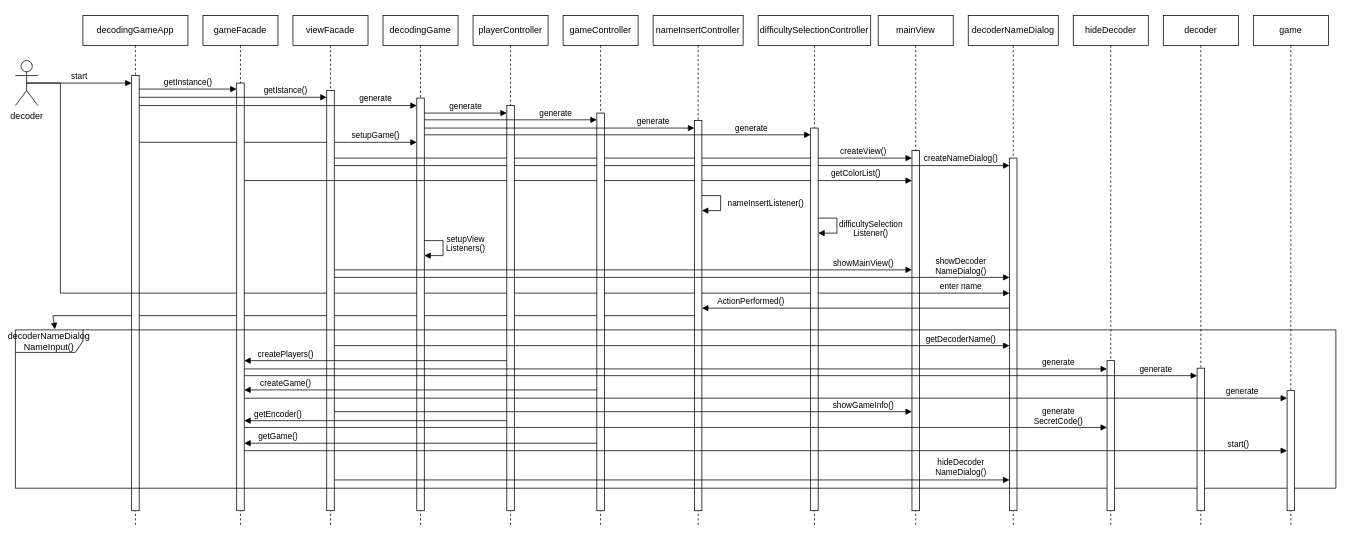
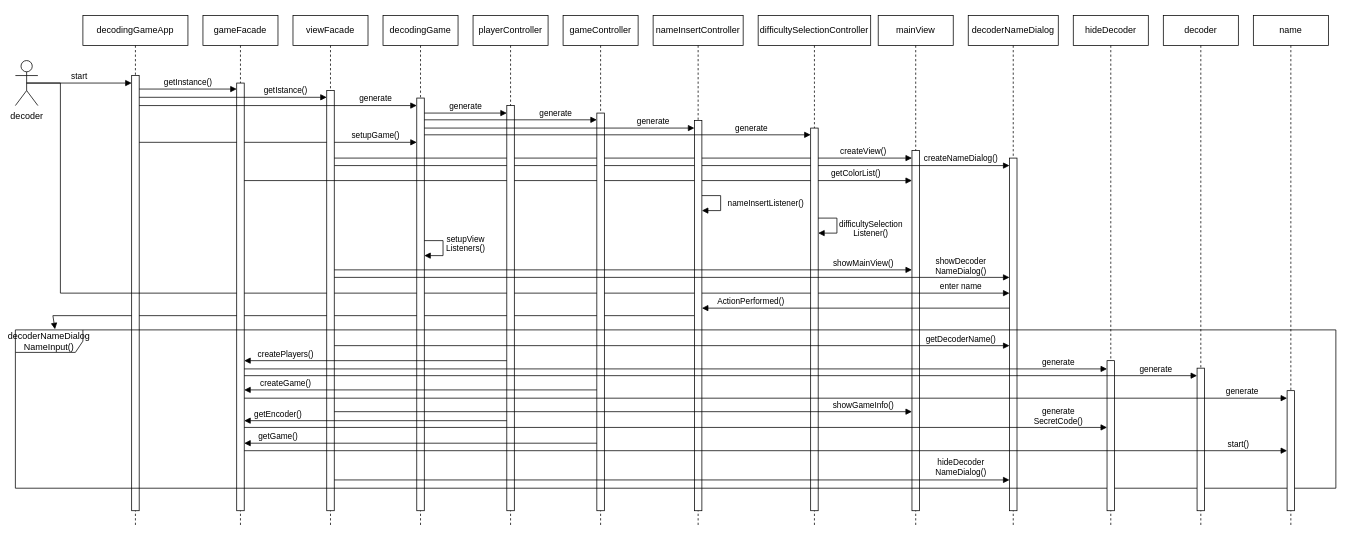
  <mxCell id="0" />
  <mxCell id="1" parent="0" />
  <mxCell id="2" value="" style="html=1;verticalAlign=bottom;endArrow=block;curved=0;rounded=0;entryX=0.03;entryY=-0.004;entryDx=0;entryDy=0;entryPerimeter=0;" edge="1" parent="1" target="43"><mxGeometry width="80" relative="1" as="geometry"><mxPoint x="925" y="420" as="sourcePoint" /><mxPoint x="59.69" y="430" as="targetPoint" /><Array as="points"><mxPoint x="70" y="420" /></Array></mxGeometry></mxCell>
  <mxCell id="3" value="decodingGameApp" style="shape=umlLifeline;perimeter=lifelinePerimeter;whiteSpace=wrap;html=1;container=1;dropTarget=0;collapsible=0;recursiveResize=0;outlineConnect=0;portConstraint=eastwest;newEdgeStyle={&quot;curved&quot;:0,&quot;rounded&quot;:0};" parent="1" vertex="1"><mxGeometry x="110" y="20" width="140" height="680" as="geometry" /></mxCell>
  <mxCell id="4" value="" style="html=1;points=[[0,0,0,0,5],[0,1,0,0,-5],[1,0,0,0,5],[1,1,0,0,-5]];perimeter=orthogonalPerimeter;outlineConnect=0;targetShapes=umlLifeline;portConstraint=eastwest;newEdgeStyle={&quot;curved&quot;:0,&quot;rounded&quot;:0};" parent="3" vertex="1"><mxGeometry x="65" y="80" width="10" height="580" as="geometry" /></mxCell>
  <mxCell id="5" value="decoder" style="shape=umlActor;verticalLabelPosition=bottom;verticalAlign=top;html=1;" parent="1" vertex="1"><mxGeometry x="20" y="80" width="30" height="60" as="geometry" /></mxCell>
  <mxCell id="6" value="start" style="html=1;verticalAlign=bottom;endArrow=block;curved=0;rounded=0;exitX=0.5;exitY=0.5;exitDx=0;exitDy=0;exitPerimeter=0;" parent="1" source="5" target="4" edge="1"><mxGeometry width="80" relative="1" as="geometry"><mxPoint x="120" y="120" as="sourcePoint" /><mxPoint x="200" y="120" as="targetPoint" /></mxGeometry></mxCell>
  <mxCell id="7" value="mainView" style="shape=umlLifeline;perimeter=lifelinePerimeter;whiteSpace=wrap;html=1;container=1;dropTarget=0;collapsible=0;recursiveResize=0;outlineConnect=0;portConstraint=eastwest;newEdgeStyle={&quot;curved&quot;:0,&quot;rounded&quot;:0};" parent="1" vertex="1"><mxGeometry x="1170" y="20" width="100" height="680" as="geometry" /></mxCell>
  <mxCell id="8" value="" style="html=1;points=[[0,0,0,0,5],[0,1,0,0,-5],[1,0,0,0,5],[1,1,0,0,-5]];perimeter=orthogonalPerimeter;outlineConnect=0;targetShapes=umlLifeline;portConstraint=eastwest;newEdgeStyle={&quot;curved&quot;:0,&quot;rounded&quot;:0};" parent="7" vertex="1"><mxGeometry x="45" y="180" width="10" height="480" as="geometry" /></mxCell>
  <mxCell id="9" value="decoderNameDialog" style="shape=umlLifeline;perimeter=lifelinePerimeter;whiteSpace=wrap;html=1;container=1;dropTarget=0;collapsible=0;recursiveResize=0;outlineConnect=0;portConstraint=eastwest;newEdgeStyle={&quot;curved&quot;:0,&quot;rounded&quot;:0};" parent="1" vertex="1"><mxGeometry x="1290" y="20" width="120" height="680" as="geometry" /></mxCell>
  <mxCell id="10" value="" style="html=1;points=[[0,0,0,0,5],[0,1,0,0,-5],[1,0,0,0,5],[1,1,0,0,-5]];perimeter=orthogonalPerimeter;outlineConnect=0;targetShapes=umlLifeline;portConstraint=eastwest;newEdgeStyle={&quot;curved&quot;:0,&quot;rounded&quot;:0};" parent="9" vertex="1"><mxGeometry x="55" y="190" width="10" height="470" as="geometry" /></mxCell>
  <mxCell id="11" value="setupGame()" style="html=1;verticalAlign=bottom;endArrow=block;curved=0;rounded=0;" parent="1" edge="1"><mxGeometry x="0.703" width="80" relative="1" as="geometry"><mxPoint x="185" y="189" as="sourcePoint" /><mxPoint x="555" y="189" as="targetPoint" /><mxPoint as="offset" /></mxGeometry></mxCell>
  <mxCell id="12" value="enter name" style="html=1;verticalAlign=bottom;endArrow=block;curved=0;rounded=0;exitX=0.5;exitY=0.5;exitDx=0;exitDy=0;exitPerimeter=0;" parent="1" target="10" edge="1"><mxGeometry x="0.918" width="80" relative="1" as="geometry"><mxPoint x="35" y="110" as="sourcePoint" /><mxPoint x="805" y="340" as="targetPoint" /><Array as="points"><mxPoint x="80" y="110" /><mxPoint x="80" y="390" /></Array><mxPoint as="offset" /></mxGeometry></mxCell>
  <mxCell id="13" value="decodingGame" style="shape=umlLifeline;perimeter=lifelinePerimeter;whiteSpace=wrap;html=1;container=1;dropTarget=0;collapsible=0;recursiveResize=0;outlineConnect=0;portConstraint=eastwest;newEdgeStyle={&quot;curved&quot;:0,&quot;rounded&quot;:0};" parent="1" vertex="1"><mxGeometry x="510" y="20" width="100" height="680" as="geometry" /></mxCell>
  <mxCell id="14" value="" style="html=1;points=[[0,0,0,0,5],[0,1,0,0,-5],[1,0,0,0,5],[1,1,0,0,-5]];perimeter=orthogonalPerimeter;outlineConnect=0;targetShapes=umlLifeline;portConstraint=eastwest;newEdgeStyle={&quot;curved&quot;:0,&quot;rounded&quot;:0};" parent="13" vertex="1"><mxGeometry x="45" y="110" width="10" height="550" as="geometry" /></mxCell>
  <mxCell id="15" value="setupView&lt;br&gt;Listeners()" style="html=1;verticalAlign=bottom;endArrow=block;curved=0;rounded=0;" edge="1" parent="13" source="14" target="14"><mxGeometry x="0.286" y="-30" width="80" relative="1" as="geometry"><mxPoint x="60" y="300" as="sourcePoint" /><mxPoint x="60" y="320" as="targetPoint" /><Array as="points"><mxPoint x="80" y="300" /><mxPoint x="80" y="320" /></Array><mxPoint x="30" y="30" as="offset" /></mxGeometry></mxCell>
  <mxCell id="16" value="gameFacade" style="shape=umlLifeline;perimeter=lifelinePerimeter;whiteSpace=wrap;html=1;container=1;dropTarget=0;collapsible=0;recursiveResize=0;outlineConnect=0;portConstraint=eastwest;newEdgeStyle={&quot;curved&quot;:0,&quot;rounded&quot;:0};" parent="1" vertex="1"><mxGeometry x="270" y="20" width="100" height="680" as="geometry" /></mxCell>
  <mxCell id="17" value="" style="html=1;points=[[0,0,0,0,5],[0,1,0,0,-5],[1,0,0,0,5],[1,1,0,0,-5]];perimeter=orthogonalPerimeter;outlineConnect=0;targetShapes=umlLifeline;portConstraint=eastwest;newEdgeStyle={&quot;curved&quot;:0,&quot;rounded&quot;:0};" parent="16" vertex="1"><mxGeometry x="45" y="90" width="10" height="570" as="geometry" /></mxCell>
  <mxCell id="18" value="viewFacade" style="shape=umlLifeline;perimeter=lifelinePerimeter;whiteSpace=wrap;html=1;container=1;dropTarget=0;collapsible=0;recursiveResize=0;outlineConnect=0;portConstraint=eastwest;newEdgeStyle={&quot;curved&quot;:0,&quot;rounded&quot;:0};" parent="1" vertex="1"><mxGeometry x="390" y="20" width="100" height="680" as="geometry" /></mxCell>
  <mxCell id="19" value="createNameDialog()" style="html=1;verticalAlign=bottom;endArrow=block;curved=0;rounded=0;" edge="1" parent="18" target="10"><mxGeometry x="0.856" width="80" relative="1" as="geometry"><mxPoint x="55" y="200" as="sourcePoint" /><mxPoint x="415" y="200" as="targetPoint" /><mxPoint as="offset" /></mxGeometry></mxCell>
  <mxCell id="20" value="" style="html=1;points=[[0,0,0,0,5],[0,1,0,0,-5],[1,0,0,0,5],[1,1,0,0,-5]];perimeter=orthogonalPerimeter;outlineConnect=0;targetShapes=umlLifeline;portConstraint=eastwest;newEdgeStyle={&quot;curved&quot;:0,&quot;rounded&quot;:0};" parent="18" vertex="1"><mxGeometry x="45" y="100" width="10" height="560" as="geometry" /></mxCell>
  <mxCell id="21" value="getInstance()" style="html=1;verticalAlign=bottom;endArrow=block;curved=0;rounded=0;" parent="1" edge="1"><mxGeometry width="80" relative="1" as="geometry"><mxPoint x="185" y="118" as="sourcePoint" /><mxPoint x="315" y="118" as="targetPoint" /></mxGeometry></mxCell>
  <mxCell id="22" value="getIstance()" style="html=1;verticalAlign=bottom;endArrow=block;curved=0;rounded=0;" parent="1" edge="1"><mxGeometry x="0.56" width="80" relative="1" as="geometry"><mxPoint x="185" y="129" as="sourcePoint" /><mxPoint x="435" y="129" as="targetPoint" /><mxPoint as="offset" /></mxGeometry></mxCell>
  <mxCell id="23" value="generate" style="html=1;verticalAlign=bottom;endArrow=block;curved=0;rounded=0;" parent="1" edge="1"><mxGeometry x="0.703" width="80" relative="1" as="geometry"><mxPoint x="185" y="140" as="sourcePoint" /><mxPoint x="555" y="140" as="targetPoint" /><mxPoint as="offset" /></mxGeometry></mxCell>
  <mxCell id="24" value="createView()" style="html=1;verticalAlign=bottom;endArrow=block;curved=0;rounded=0;" edge="1" parent="1" target="8"><mxGeometry x="0.831" width="80" relative="1" as="geometry"><mxPoint x="445" y="210" as="sourcePoint" /><mxPoint x="675" y="210" as="targetPoint" /><mxPoint as="offset" /></mxGeometry></mxCell>
  <mxCell id="25" value="getColorList()" style="html=1;verticalAlign=bottom;endArrow=block;curved=0;rounded=0;" edge="1" parent="1"><mxGeometry x="0.831" width="80" relative="1" as="geometry"><mxPoint x="325" y="240" as="sourcePoint" /><mxPoint x="1215" y="240" as="targetPoint" /><mxPoint as="offset" /></mxGeometry></mxCell>
  <mxCell id="26" value="playerController" style="shape=umlLifeline;perimeter=lifelinePerimeter;whiteSpace=wrap;html=1;container=1;dropTarget=0;collapsible=0;recursiveResize=0;outlineConnect=0;portConstraint=eastwest;newEdgeStyle={&quot;curved&quot;:0,&quot;rounded&quot;:0};" vertex="1" parent="1"><mxGeometry x="630" y="20" width="100" height="680" as="geometry" /></mxCell>
  <mxCell id="27" value="" style="html=1;points=[[0,0,0,0,5],[0,1,0,0,-5],[1,0,0,0,5],[1,1,0,0,-5]];perimeter=orthogonalPerimeter;outlineConnect=0;targetShapes=umlLifeline;portConstraint=eastwest;newEdgeStyle={&quot;curved&quot;:0,&quot;rounded&quot;:0};" vertex="1" parent="26"><mxGeometry x="45" y="120" width="10" height="540" as="geometry" /></mxCell>
  <mxCell id="28" value="gameController" style="shape=umlLifeline;perimeter=lifelinePerimeter;whiteSpace=wrap;html=1;container=1;dropTarget=0;collapsible=0;recursiveResize=0;outlineConnect=0;portConstraint=eastwest;newEdgeStyle={&quot;curved&quot;:0,&quot;rounded&quot;:0};" vertex="1" parent="1"><mxGeometry x="750" y="20" width="100" height="680" as="geometry" /></mxCell>
  <mxCell id="29" value="" style="html=1;points=[[0,0,0,0,5],[0,1,0,0,-5],[1,0,0,0,5],[1,1,0,0,-5]];perimeter=orthogonalPerimeter;outlineConnect=0;targetShapes=umlLifeline;portConstraint=eastwest;newEdgeStyle={&quot;curved&quot;:0,&quot;rounded&quot;:0};" vertex="1" parent="28"><mxGeometry x="45" y="130" width="10" height="530" as="geometry" /></mxCell>
  <mxCell id="30" value="nameInsertController" style="shape=umlLifeline;perimeter=lifelinePerimeter;whiteSpace=wrap;html=1;container=1;dropTarget=0;collapsible=0;recursiveResize=0;outlineConnect=0;portConstraint=eastwest;newEdgeStyle={&quot;curved&quot;:0,&quot;rounded&quot;:0};" vertex="1" parent="1"><mxGeometry x="870" y="20" width="120" height="680" as="geometry" /></mxCell>
  <mxCell id="31" value="" style="html=1;points=[[0,0,0,0,5],[0,1,0,0,-5],[1,0,0,0,5],[1,1,0,0,-5]];perimeter=orthogonalPerimeter;outlineConnect=0;targetShapes=umlLifeline;portConstraint=eastwest;newEdgeStyle={&quot;curved&quot;:0,&quot;rounded&quot;:0};" vertex="1" parent="30"><mxGeometry x="55" y="140" width="10" height="520" as="geometry" /></mxCell>
  <mxCell id="32" value="nameInsertListener()" style="html=1;verticalAlign=bottom;endArrow=block;curved=0;rounded=0;" edge="1" parent="30" source="31" target="31"><mxGeometry x="0.286" y="-60" width="80" relative="1" as="geometry"><mxPoint x="90" y="240.0" as="sourcePoint" /><mxPoint x="90" y="260.0" as="targetPoint" /><Array as="points"><mxPoint x="90" y="240" /><mxPoint x="90" y="260" /></Array><mxPoint x="60" y="60" as="offset" /></mxGeometry></mxCell>
  <mxCell id="33" value="difficultySelectionController" style="shape=umlLifeline;perimeter=lifelinePerimeter;whiteSpace=wrap;html=1;container=1;dropTarget=0;collapsible=0;recursiveResize=0;outlineConnect=0;portConstraint=eastwest;newEdgeStyle={&quot;curved&quot;:0,&quot;rounded&quot;:0};" vertex="1" parent="1"><mxGeometry x="1010" y="20" width="150" height="680" as="geometry" /></mxCell>
  <mxCell id="34" value="" style="html=1;points=[[0,0,0,0,5],[0,1,0,0,-5],[1,0,0,0,5],[1,1,0,0,-5]];perimeter=orthogonalPerimeter;outlineConnect=0;targetShapes=umlLifeline;portConstraint=eastwest;newEdgeStyle={&quot;curved&quot;:0,&quot;rounded&quot;:0};" vertex="1" parent="33"><mxGeometry x="70" y="150" width="10" height="510" as="geometry" /></mxCell>
  <mxCell id="35" value="generate" style="html=1;verticalAlign=bottom;endArrow=block;curved=0;rounded=0;" edge="1" parent="1"><mxGeometry width="80" relative="1" as="geometry"><mxPoint x="565" y="150" as="sourcePoint" /><mxPoint x="675" y="150" as="targetPoint" /><mxPoint as="offset" /></mxGeometry></mxCell>
  <mxCell id="36" value="generate" style="html=1;verticalAlign=bottom;endArrow=block;curved=0;rounded=0;" edge="1" parent="1"><mxGeometry x="0.522" width="80" relative="1" as="geometry"><mxPoint x="565" y="159" as="sourcePoint" /><mxPoint x="795" y="159" as="targetPoint" /><mxPoint as="offset" /></mxGeometry></mxCell>
  <mxCell id="37" value="generate" style="html=1;verticalAlign=bottom;endArrow=block;curved=0;rounded=0;" edge="1" parent="1"><mxGeometry x="0.694" width="80" relative="1" as="geometry"><mxPoint x="565" y="170" as="sourcePoint" /><mxPoint x="925" y="170" as="targetPoint" /><mxPoint as="offset" /></mxGeometry></mxCell>
  <mxCell id="38" value="generate" style="html=1;verticalAlign=bottom;endArrow=block;curved=0;rounded=0;" edge="1" parent="1"><mxGeometry x="0.694" width="80" relative="1" as="geometry"><mxPoint x="565" y="179" as="sourcePoint" /><mxPoint x="1080" y="179" as="targetPoint" /><mxPoint as="offset" /></mxGeometry></mxCell>
  <mxCell id="39" value="difficultySelection&lt;br&gt;Listener()" style="html=1;verticalAlign=bottom;endArrow=block;curved=0;rounded=0;" edge="1" parent="1"><mxGeometry x="0.286" y="46" width="80" relative="1" as="geometry"><mxPoint x="1090" y="290" as="sourcePoint" /><mxPoint x="1090" y="310" as="targetPoint" /><Array as="points"><mxPoint x="1115" y="290" /><mxPoint x="1115" y="310" /></Array><mxPoint x="45" y="-36" as="offset" /></mxGeometry></mxCell>
  <mxCell id="40" value="showMainView()" style="html=1;verticalAlign=bottom;endArrow=block;curved=0;rounded=0;" edge="1" parent="1"><mxGeometry x="0.831" y="-1" width="80" relative="1" as="geometry"><mxPoint x="445" y="359" as="sourcePoint" /><mxPoint x="1215" y="359" as="targetPoint" /><mxPoint as="offset" /></mxGeometry></mxCell>
  <mxCell id="41" value="showDecoder&lt;br&gt;NameDialog()" style="html=1;verticalAlign=bottom;endArrow=block;curved=0;rounded=0;" edge="1" parent="1"><mxGeometry x="0.856" y="-1" width="80" relative="1" as="geometry"><mxPoint x="445" y="369" as="sourcePoint" /><mxPoint x="1345" y="369" as="targetPoint" /><mxPoint as="offset" /></mxGeometry></mxCell>
  <mxCell id="42" value="ActionPerformed()" style="html=1;verticalAlign=bottom;endArrow=block;curved=0;rounded=0;" edge="1" parent="1"><mxGeometry x="0.683" width="80" relative="1" as="geometry"><mxPoint x="1345" y="410" as="sourcePoint" /><mxPoint x="935" y="410" as="targetPoint" /><mxPoint as="offset" /></mxGeometry></mxCell>
  <mxCell id="43" value="decoderNameDialog&lt;br&gt;NameInput()" style="shape=umlFrame;whiteSpace=wrap;html=1;pointerEvents=0;width=90;height=30;" vertex="1" parent="1"><mxGeometry x="20" y="439" width="1760" height="211" as="geometry" /></mxCell>
  <mxCell id="44" value="getDecoderName()" style="html=1;verticalAlign=bottom;endArrow=block;curved=0;rounded=0;" edge="1" parent="1"><mxGeometry x="0.856" width="80" relative="1" as="geometry"><mxPoint x="445" y="460" as="sourcePoint" /><mxPoint x="1345" y="460" as="targetPoint" /><mxPoint as="offset" /></mxGeometry></mxCell>
  <mxCell id="45" value="hideDecoder" style="shape=umlLifeline;perimeter=lifelinePerimeter;whiteSpace=wrap;html=1;container=1;dropTarget=0;collapsible=0;recursiveResize=0;outlineConnect=0;portConstraint=eastwest;newEdgeStyle={&quot;curved&quot;:0,&quot;rounded&quot;:0};" vertex="1" parent="1"><mxGeometry x="1430" y="20" width="100" height="680" as="geometry" /></mxCell>
  <mxCell id="46" value="" style="html=1;points=[[0,0,0,0,5],[0,1,0,0,-5],[1,0,0,0,5],[1,1,0,0,-5]];perimeter=orthogonalPerimeter;outlineConnect=0;targetShapes=umlLifeline;portConstraint=eastwest;newEdgeStyle={&quot;curved&quot;:0,&quot;rounded&quot;:0};" vertex="1" parent="45"><mxGeometry x="45" y="460" width="10" height="200" as="geometry" /></mxCell>
  <mxCell id="47" value="decoder" style="shape=umlLifeline;perimeter=lifelinePerimeter;whiteSpace=wrap;html=1;container=1;dropTarget=0;collapsible=0;recursiveResize=0;outlineConnect=0;portConstraint=eastwest;newEdgeStyle={&quot;curved&quot;:0,&quot;rounded&quot;:0};" vertex="1" parent="1"><mxGeometry x="1550" y="20" width="100" height="680" as="geometry" /></mxCell>
  <mxCell id="48" value="" style="html=1;points=[[0,0,0,0,5],[0,1,0,0,-5],[1,0,0,0,5],[1,1,0,0,-5]];perimeter=orthogonalPerimeter;outlineConnect=0;targetShapes=umlLifeline;portConstraint=eastwest;newEdgeStyle={&quot;curved&quot;:0,&quot;rounded&quot;:0};" vertex="1" parent="47"><mxGeometry x="45" y="470" width="10" height="190" as="geometry" /></mxCell>
  <mxCell id="49" value="generate" style="html=1;verticalAlign=bottom;endArrow=block;curved=0;rounded=0;" edge="1" parent="1"><mxGeometry x="0.887" width="80" relative="1" as="geometry"><mxPoint x="325" y="491" as="sourcePoint" /><mxPoint x="1475" y="491" as="targetPoint" /><mxPoint as="offset" /></mxGeometry></mxCell>
  <mxCell id="50" value="createPlayers()" style="html=1;verticalAlign=bottom;endArrow=block;curved=0;rounded=0;" edge="1" parent="1"><mxGeometry x="0.686" width="80" relative="1" as="geometry"><mxPoint x="675" y="480" as="sourcePoint" /><mxPoint x="325" y="480" as="targetPoint" /><mxPoint as="offset" /></mxGeometry></mxCell>
  <mxCell id="51" value="generate" style="html=1;verticalAlign=bottom;endArrow=block;curved=0;rounded=0;" edge="1" parent="1"><mxGeometry x="0.913" width="80" relative="1" as="geometry"><mxPoint x="325" y="500" as="sourcePoint" /><mxPoint x="1595" y="500" as="targetPoint" /><mxPoint as="offset" /></mxGeometry></mxCell>
  <mxCell id="52" value="createGame()" style="html=1;verticalAlign=bottom;endArrow=block;curved=0;rounded=0;" edge="1" parent="1"><mxGeometry x="0.766" width="80" relative="1" as="geometry"><mxPoint x="795" y="519" as="sourcePoint" /><mxPoint x="325" y="519" as="targetPoint" /><mxPoint as="offset" /></mxGeometry></mxCell>
  <mxCell id="53" value="showGameInfo()" style="html=1;verticalAlign=bottom;endArrow=block;curved=0;rounded=0;" edge="1" parent="1"><mxGeometry x="0.831" width="80" relative="1" as="geometry"><mxPoint x="445" y="548" as="sourcePoint" /><mxPoint x="1215" y="548" as="targetPoint" /><mxPoint as="offset" /></mxGeometry></mxCell>
  <mxCell id="54" value="getEncoder()" style="html=1;verticalAlign=bottom;endArrow=block;curved=0;rounded=0;" edge="1" parent="1"><mxGeometry x="0.743" width="80" relative="1" as="geometry"><mxPoint x="675" y="560" as="sourcePoint" /><mxPoint x="325" y="560" as="targetPoint" /><mxPoint as="offset" /></mxGeometry></mxCell>
  <mxCell id="55" value="generate&lt;br&gt;SecretCode()" style="html=1;verticalAlign=bottom;endArrow=block;curved=0;rounded=0;" edge="1" parent="1"><mxGeometry x="0.887" y="-1" width="80" relative="1" as="geometry"><mxPoint x="325" y="569" as="sourcePoint" /><mxPoint x="1475" y="569" as="targetPoint" /><mxPoint as="offset" /></mxGeometry></mxCell>
  <mxCell id="56" value="getGame()" style="html=1;verticalAlign=bottom;endArrow=block;curved=0;rounded=0;" edge="1" parent="1"><mxGeometry x="0.808" width="80" relative="1" as="geometry"><mxPoint x="795" y="590" as="sourcePoint" /><mxPoint x="325" y="590" as="targetPoint" /><mxPoint as="offset" /></mxGeometry></mxCell>
  <mxCell id="57" value="start()" style="html=1;verticalAlign=bottom;endArrow=block;curved=0;rounded=0;" edge="1" parent="1" target="59"><mxGeometry x="0.906" width="80" relative="1" as="geometry"><mxPoint x="325" y="600" as="sourcePoint" /><mxPoint x="1595" y="600" as="targetPoint" /><mxPoint as="offset" /></mxGeometry></mxCell>
- <mxCell id="58" value="game" style="shape=umlLifeline;perimeter=lifelinePerimeter;whiteSpace=wrap;html=1;container=1;dropTarget=0;collapsible=0;recursiveResize=0;outlineConnect=0;portConstraint=eastwest;newEdgeStyle={&quot;curved&quot;:0,&quot;rounded&quot;:0};" vertex="1" parent="1"><mxGeometry x="1670" y="20" width="100" height="680" as="geometry" /></mxCell>
+ <mxCell id="58" value="name" style="shape=umlLifeline;perimeter=lifelinePerimeter;whiteSpace=wrap;html=1;container=1;dropTarget=0;collapsible=0;recursiveResize=0;outlineConnect=0;portConstraint=eastwest;newEdgeStyle={&quot;curved&quot;:0,&quot;rounded&quot;:0};" vertex="1" parent="1"><mxGeometry x="1670" y="20" width="100" height="680" as="geometry" /></mxCell>
  <mxCell id="59" value="" style="html=1;points=[[0,0,0,0,5],[0,1,0,0,-5],[1,0,0,0,5],[1,1,0,0,-5]];perimeter=orthogonalPerimeter;outlineConnect=0;targetShapes=umlLifeline;portConstraint=eastwest;newEdgeStyle={&quot;curved&quot;:0,&quot;rounded&quot;:0};" vertex="1" parent="58"><mxGeometry x="45" y="500" width="10" height="160" as="geometry" /></mxCell>
  <mxCell id="60" value="generate" style="html=1;verticalAlign=bottom;endArrow=block;curved=0;rounded=0;" edge="1" parent="1" target="59"><mxGeometry x="0.913" width="80" relative="1" as="geometry"><mxPoint x="325" y="530" as="sourcePoint" /><mxPoint x="1605" y="530" as="targetPoint" /><mxPoint as="offset" /></mxGeometry></mxCell>
  <mxCell id="61" value="hideDecoder&lt;br&gt;NameDialog()" style="html=1;verticalAlign=bottom;endArrow=block;curved=0;rounded=0;" edge="1" parent="1"><mxGeometry x="0.856" y="1" width="80" relative="1" as="geometry"><mxPoint x="445" y="639" as="sourcePoint" /><mxPoint x="1345" y="639" as="targetPoint" /><mxPoint as="offset" /></mxGeometry></mxCell>
